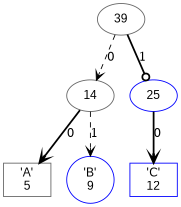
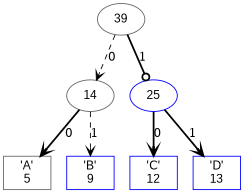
  digraph {
    node [color=blue fontname=Arial shape=box]
    edge [arrowhead=vee style=bold]
    n1 [color=gray40 label=39 shape=""]
    n2 [color=gray40 label=14 shape=""]
    n3 [label=25 shape=""]
    n4 [color=gray40 label="'A'\n5"]
-   n5 [label="'B'\n9" shape=ellipse]
+   n5 [label="'B'\n9"]
    n6 [label="'C'\n12"]
+   n7 [label="'D'\n13"]
    n1 -> n2 [label=0 style=dashed]
    n1 -> n3 [arrowhead=odot label=1]
    n2 -> n4 [label=0]
    n2 -> n5 [label=1 style=dashed]
    n3 -> n6 [label=0]
+   n3 -> n7 [label=1]
  }
